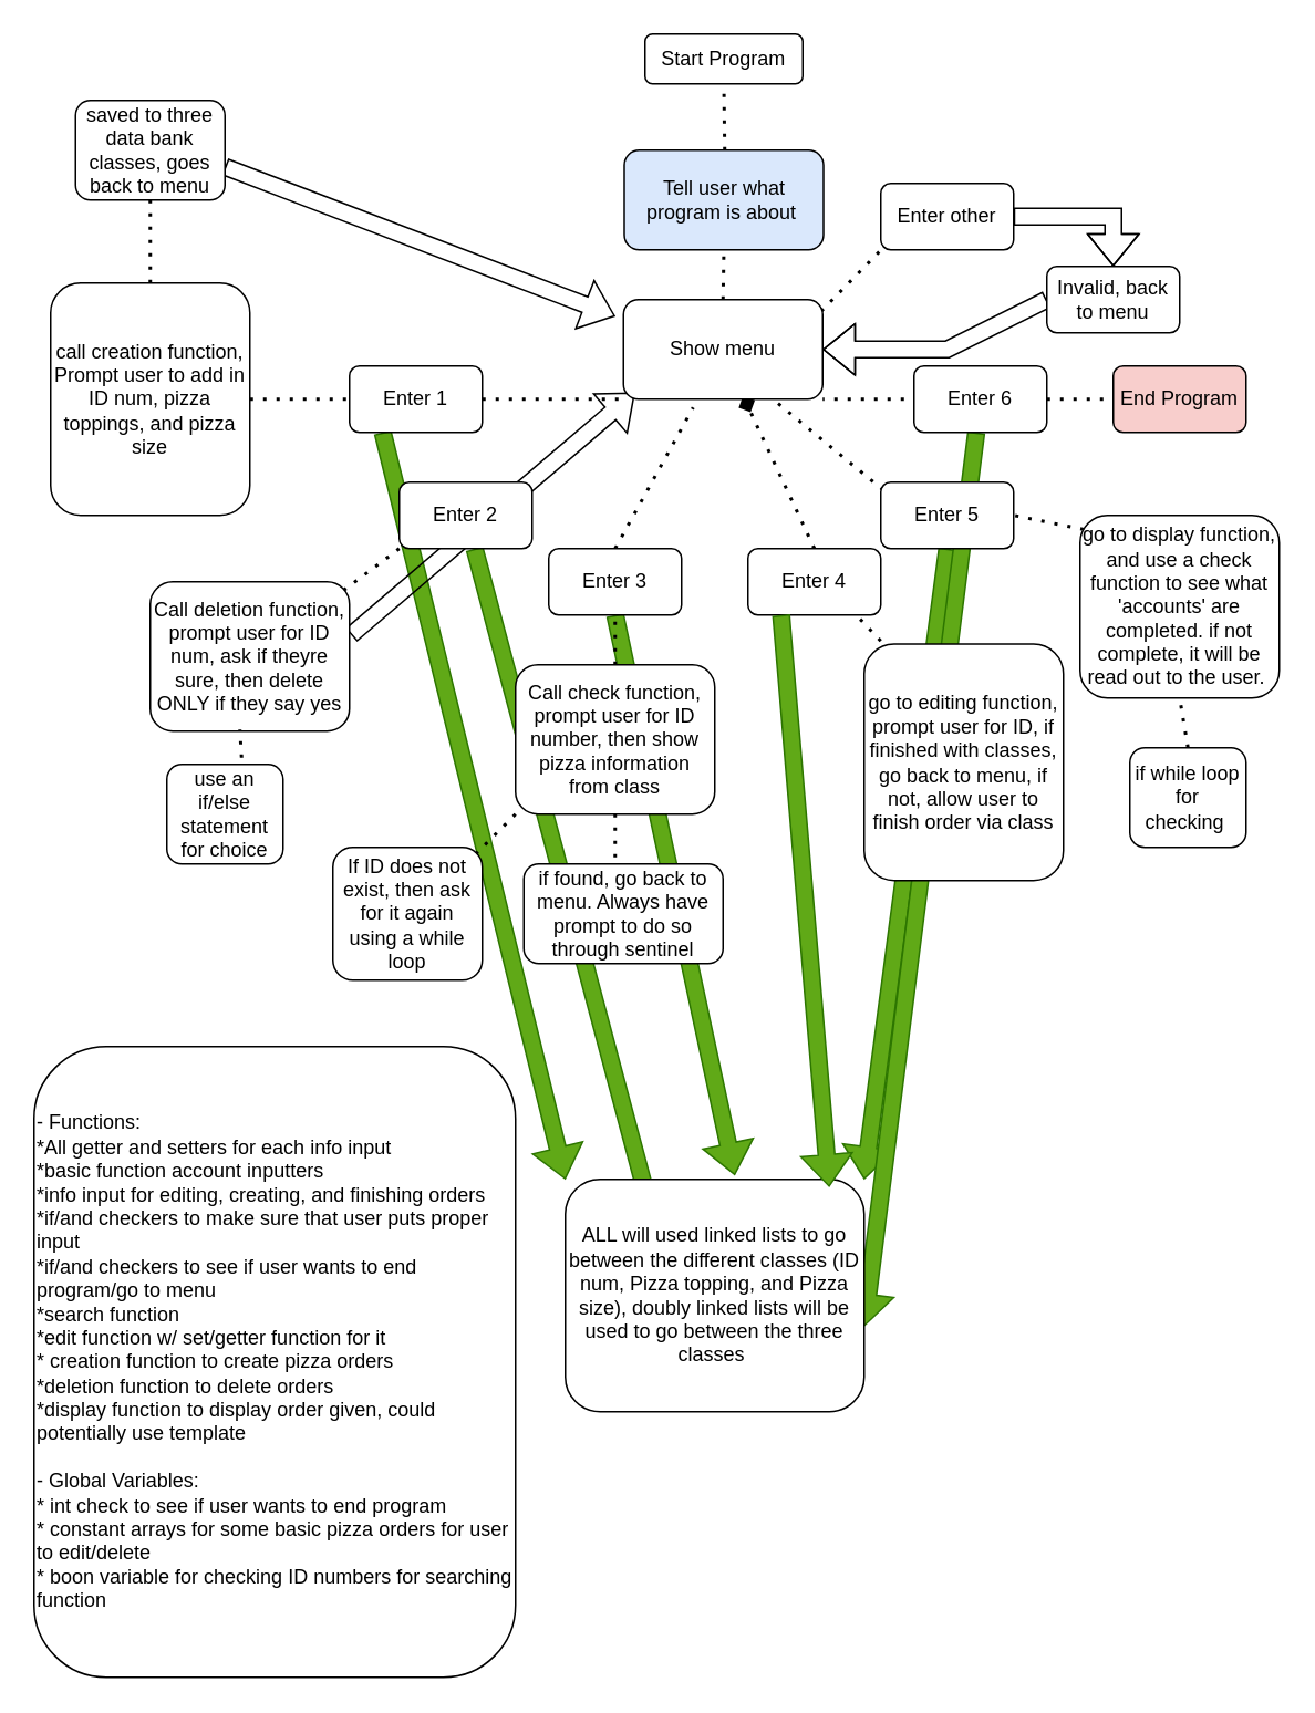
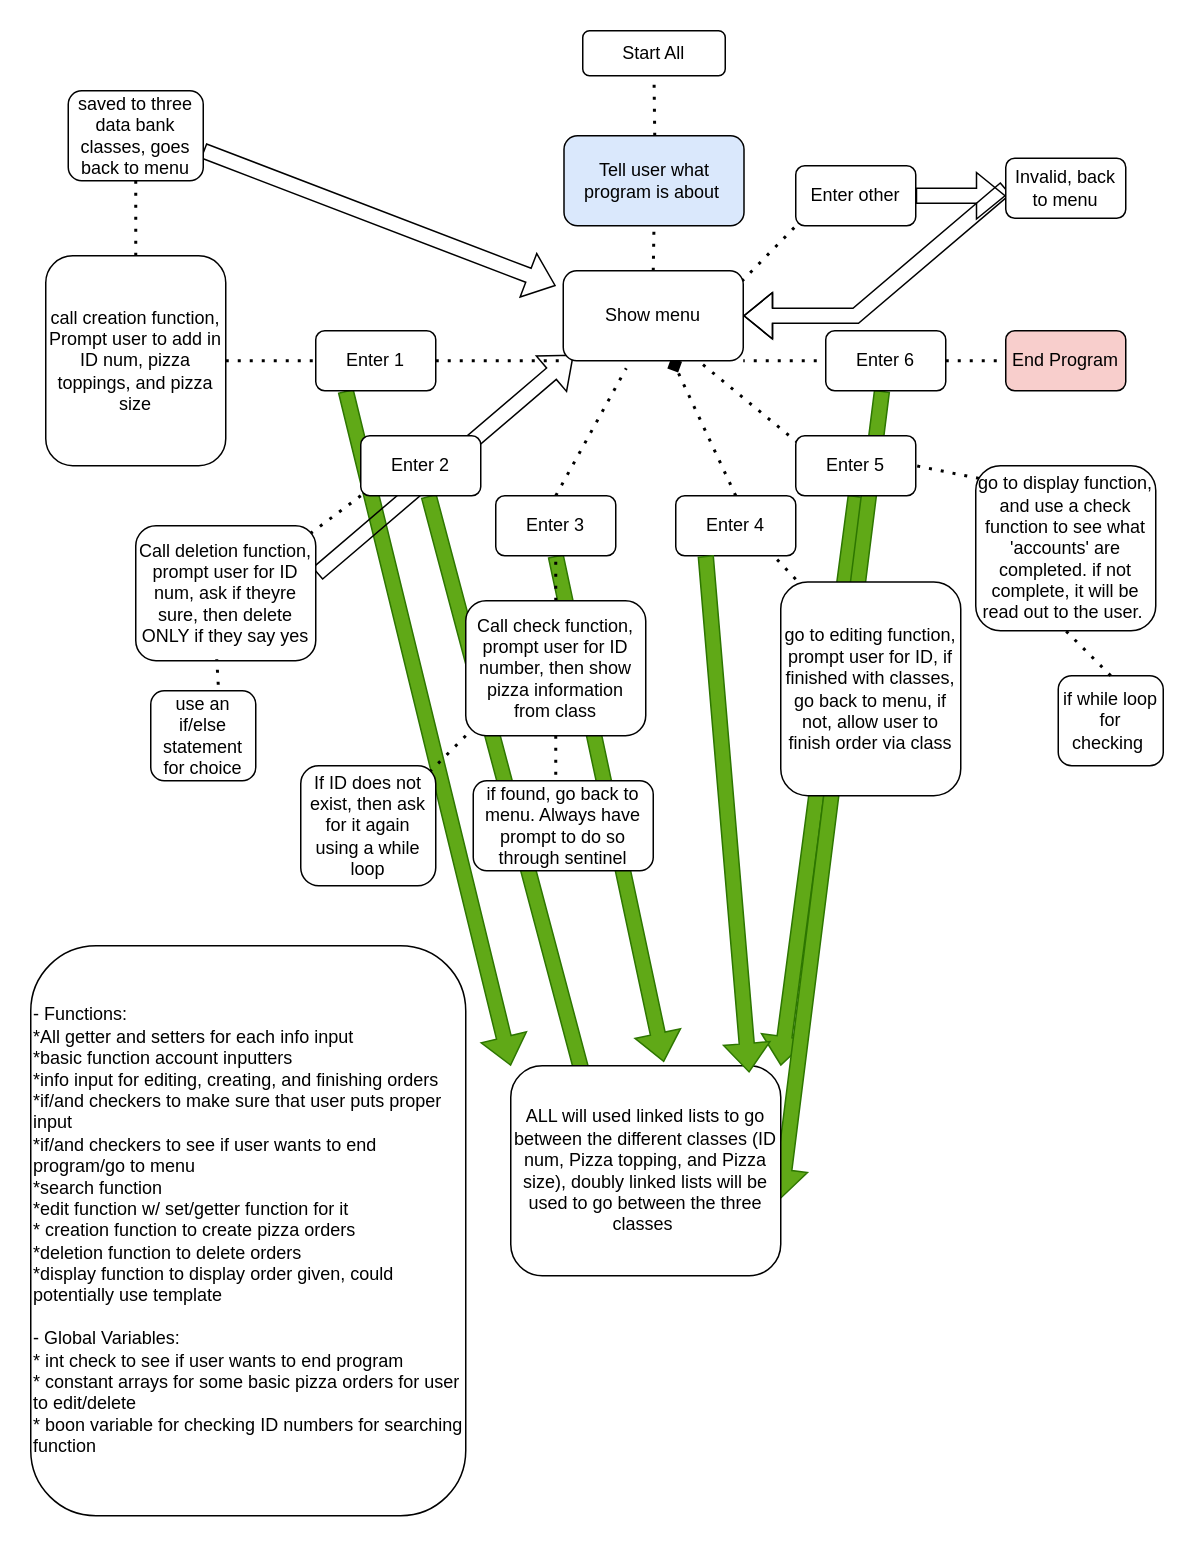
  <mxCell id="0" />
  <mxCell id="1" parent="0" />
  <mxCell id="2" value="" style="shape=flexArrow;endArrow=classic;html=1;rounded=0;exitX=0.25;exitY=1;exitDx=0;exitDy=0;entryX=0;entryY=0;entryDx=0;entryDy=0;fillColor=light-dark(#60a917, #000000);strokeColor=#2D7600;" edge="1" parent="1" source="19" target="48"><mxGeometry width="50" height="50" relative="1" as="geometry"><mxPoint x="410" y="490" as="sourcePoint" /><mxPoint x="460" y="440" as="targetPoint" /></mxGeometry></mxCell>
  <mxCell id="3" value="" style="shape=flexArrow;endArrow=classic;html=1;rounded=0;entryX=0.292;entryY=0.167;entryDx=0;entryDy=0;entryPerimeter=0;fillColor=light-dark(#60a917, #000000);strokeColor=#2D7600;" edge="1" parent="1" source="33" target="48"><mxGeometry width="50" height="50" relative="1" as="geometry"><mxPoint x="410" y="490" as="sourcePoint" /><mxPoint x="460" y="440" as="targetPoint" /></mxGeometry></mxCell>
  <mxCell id="4" value="" style="shape=flexArrow;endArrow=classic;html=1;rounded=0;exitX=0.5;exitY=1;exitDx=0;exitDy=0;entryX=0.567;entryY=-0.017;entryDx=0;entryDy=0;entryPerimeter=0;fillColor=light-dark(#60a917, #000000);strokeColor=#2D7600;" edge="1" parent="1" source="20" target="48"><mxGeometry width="50" height="50" relative="1" as="geometry"><mxPoint x="410" y="490" as="sourcePoint" /><mxPoint x="460" y="440" as="targetPoint" /></mxGeometry></mxCell>
  <mxCell id="5" value="" style="shape=flexArrow;endArrow=classic;html=1;rounded=0;entryX=1;entryY=0;entryDx=0;entryDy=0;exitX=0.5;exitY=1;exitDx=0;exitDy=0;fillColor=light-dark(#60a917, #000000);strokeColor=#2D7600;" edge="1" parent="1" source="22" target="48"><mxGeometry width="50" height="50" relative="1" as="geometry"><mxPoint x="710" y="430" as="sourcePoint" /><mxPoint x="760" y="380" as="targetPoint" /></mxGeometry></mxCell>
  <mxCell id="6" value="" style="shape=flexArrow;endArrow=classic;html=1;rounded=0;entryX=1;entryY=0.633;entryDx=0;entryDy=0;entryPerimeter=0;fillColor=light-dark(#60a917, #000000);strokeColor=#2D7600;" edge="1" parent="1" source="16" target="48"><mxGeometry width="50" height="50" relative="1" as="geometry"><mxPoint x="410" y="490" as="sourcePoint" /><mxPoint x="460" y="440" as="targetPoint" /></mxGeometry></mxCell>
- <mxCell id="7" value="Start Program" style="rounded=1;whiteSpace=wrap;html=1;" parent="1" vertex="1"><mxGeometry x="388" y="20" width="95" height="30" as="geometry" /></mxCell>
+ <mxCell id="7" value="Start All" style="rounded=1;whiteSpace=wrap;html=1;" parent="1" vertex="1"><mxGeometry x="388" y="20" width="95" height="30" as="geometry" /></mxCell>
  <mxCell id="8" value="" style="endArrow=none;dashed=1;html=1;dashPattern=1 3;strokeWidth=2;rounded=0;entryX=0.5;entryY=1;entryDx=0;entryDy=0;" parent="1" target="7" edge="1"><mxGeometry width="50" height="50" relative="1" as="geometry"><mxPoint x="436" y="90" as="sourcePoint" /><mxPoint x="460" y="340" as="targetPoint" /></mxGeometry></mxCell>
  <mxCell id="9" value="Tell user what program is about&amp;nbsp;" style="rounded=1;whiteSpace=wrap;html=1;fillColor=#dae8fc;" parent="1" vertex="1"><mxGeometry x="375.5" y="90" width="120" height="60" as="geometry" /></mxCell>
  <mxCell id="10" value="" style="endArrow=none;dashed=1;html=1;dashPattern=1 3;strokeWidth=2;rounded=0;exitX=0.5;exitY=0;exitDx=0;exitDy=0;entryX=0.5;entryY=1;entryDx=0;entryDy=0;" parent="1" source="34" target="9" edge="1"><mxGeometry width="50" height="50" relative="1" as="geometry"><mxPoint x="410" y="390" as="sourcePoint" /><mxPoint x="420" y="160" as="targetPoint" /></mxGeometry></mxCell>
  <mxCell id="11" value="" style="endArrow=none;dashed=1;html=1;dashPattern=1 3;strokeWidth=2;rounded=0;entryX=0;entryY=1;entryDx=0;entryDy=0;" parent="1" source="19" target="34" edge="1"><mxGeometry width="50" height="50" relative="1" as="geometry"><mxPoint x="230" y="240" as="sourcePoint" /><mxPoint x="460" y="340" as="targetPoint" /></mxGeometry></mxCell>
  <mxCell id="12" value="" style="endArrow=none;dashed=1;html=1;dashPattern=1 3;strokeWidth=2;rounded=0;entryX=0.35;entryY=1.083;entryDx=0;entryDy=0;entryPerimeter=0;exitX=0.5;exitY=0;exitDx=0;exitDy=0;" parent="1" source="20" target="34" edge="1"><mxGeometry width="50" height="50" relative="1" as="geometry"><mxPoint x="420" y="310" as="sourcePoint" /><mxPoint x="460" y="340" as="targetPoint" /></mxGeometry></mxCell>
  <mxCell id="13" value="" style="endArrow=diamond;dashed=1;html=1;dashPattern=1 3;strokeWidth=2;rounded=0;entryX=0.6;entryY=0.967;entryDx=0;entryDy=0;entryPerimeter=0;exitX=0.5;exitY=0;exitDx=0;exitDy=0;" parent="1" source="21" target="34" edge="1"><mxGeometry width="50" height="50" relative="1" as="geometry"><mxPoint x="490" y="340" as="sourcePoint" /><mxPoint x="460" y="340" as="targetPoint" /></mxGeometry></mxCell>
  <mxCell id="14" value="" style="endArrow=none;dashed=1;html=1;dashPattern=1 3;strokeWidth=2;rounded=0;entryX=0.75;entryY=1;entryDx=0;entryDy=0;" parent="1" target="34" edge="1"><mxGeometry width="50" height="50" relative="1" as="geometry"><mxPoint x="550" y="310" as="sourcePoint" /><mxPoint x="460" y="340" as="targetPoint" /></mxGeometry></mxCell>
  <mxCell id="15" value="" style="endArrow=none;dashed=1;html=1;dashPattern=1 3;strokeWidth=2;rounded=0;entryX=1;entryY=1;entryDx=0;entryDy=0;" parent="1" target="34" edge="1"><mxGeometry width="50" height="50" relative="1" as="geometry"><mxPoint x="680" y="240" as="sourcePoint" /><mxPoint x="460" y="340" as="targetPoint" /></mxGeometry></mxCell>
  <mxCell id="16" value="Enter 6" style="rounded=1;whiteSpace=wrap;html=1;" parent="1" vertex="1"><mxGeometry x="550" y="220" width="80" height="40" as="geometry" /></mxCell>
  <mxCell id="17" value="End Program" style="rounded=1;whiteSpace=wrap;html=1;fillColor=#f8cecc;" parent="1" vertex="1"><mxGeometry x="670" y="220" width="80" height="40" as="geometry" /></mxCell>
  <mxCell id="18" value="" style="endArrow=none;dashed=1;html=1;dashPattern=1 3;strokeWidth=2;rounded=0;entryX=0;entryY=1;entryDx=0;entryDy=0;" parent="1" target="19" edge="1"><mxGeometry width="50" height="50" relative="1" as="geometry"><mxPoint x="230" y="240" as="sourcePoint" /><mxPoint x="375" y="240" as="targetPoint" /></mxGeometry></mxCell>
  <mxCell id="19" value="Enter 1" style="rounded=1;whiteSpace=wrap;html=1;" parent="1" vertex="1"><mxGeometry x="210" y="220" width="80" height="40" as="geometry" /></mxCell>
  <mxCell id="20" value="Enter 3" style="rounded=1;whiteSpace=wrap;html=1;" parent="1" vertex="1"><mxGeometry x="330" y="330" width="80" height="40" as="geometry" /></mxCell>
  <mxCell id="21" value="Enter 4" style="rounded=1;whiteSpace=wrap;html=1;" parent="1" vertex="1"><mxGeometry x="450" y="330" width="80" height="40" as="geometry" /></mxCell>
  <mxCell id="22" value="Enter 5" style="rounded=1;whiteSpace=wrap;html=1;" parent="1" vertex="1"><mxGeometry x="530" y="290" width="80" height="40" as="geometry" /></mxCell>
  <mxCell id="23" value="" style="endArrow=none;dashed=1;html=1;dashPattern=1 3;strokeWidth=2;rounded=0;entryX=0;entryY=0.5;entryDx=0;entryDy=0;" parent="1" target="19" edge="1"><mxGeometry width="50" height="50" relative="1" as="geometry"><mxPoint x="150" y="240" as="sourcePoint" /><mxPoint x="460" y="340" as="targetPoint" /></mxGeometry></mxCell>
  <mxCell id="24" value="call creation function, Prompt user to add in ID num, pizza toppings, and pizza size" style="rounded=1;whiteSpace=wrap;html=1;" parent="1" vertex="1"><mxGeometry x="30" y="170" width="120" height="140" as="geometry" /></mxCell>
  <mxCell id="25" value="" style="endArrow=none;dashed=1;html=1;dashPattern=1 3;strokeWidth=2;rounded=0;exitX=0.5;exitY=0;exitDx=0;exitDy=0;" parent="1" source="24" edge="1"><mxGeometry width="50" height="50" relative="1" as="geometry"><mxPoint x="410" y="390" as="sourcePoint" /><mxPoint x="90" y="120" as="targetPoint" /></mxGeometry></mxCell>
  <mxCell id="26" value="" style="endArrow=none;dashed=1;html=1;dashPattern=1 3;strokeWidth=2;rounded=0;exitX=0.992;exitY=0.117;exitDx=0;exitDy=0;exitPerimeter=0;" parent="1" source="34" edge="1"><mxGeometry width="50" height="50" relative="1" as="geometry"><mxPoint x="510" y="210" as="sourcePoint" /><mxPoint x="540" y="140" as="targetPoint" /></mxGeometry></mxCell>
  <mxCell id="27" value="Enter other" style="rounded=1;whiteSpace=wrap;html=1;" parent="1" vertex="1"><mxGeometry x="530" y="110" width="80" height="40" as="geometry" /></mxCell>
  <mxCell id="28" value="" style="shape=flexArrow;endArrow=classic;html=1;rounded=0;exitX=1;exitY=0.5;exitDx=0;exitDy=0;" parent="1" source="27" target="35" edge="1"><mxGeometry width="50" height="50" relative="1" as="geometry"><mxPoint x="410" y="390" as="sourcePoint" /><mxPoint x="460" y="340" as="targetPoint" /><Array as="points"><mxPoint x="670" y="130" /></Array></mxGeometry></mxCell>
  <mxCell id="29" value="" style="shape=flexArrow;endArrow=classic;html=1;rounded=0;exitX=0;exitY=0.5;exitDx=0;exitDy=0;entryX=1;entryY=0.5;entryDx=0;entryDy=0;" parent="1" source="35" target="34" edge="1"><mxGeometry width="50" height="50" relative="1" as="geometry"><mxPoint x="240" y="520" as="sourcePoint" /><mxPoint x="300" y="550" as="targetPoint" /><Array as="points"><mxPoint x="570" y="210" /></Array></mxGeometry></mxCell>
  <mxCell id="30" value="" style="shape=flexArrow;endArrow=classic;html=1;rounded=0;exitX=1;exitY=0.5;exitDx=0;exitDy=0;" parent="1" edge="1"><mxGeometry width="50" height="50" relative="1" as="geometry"><mxPoint x="135" y="100" as="sourcePoint" /><mxPoint x="370" y="190" as="targetPoint" /><Array as="points" /></mxGeometry></mxCell>
  <mxCell id="31" value="" style="endArrow=none;dashed=1;html=1;dashPattern=1 3;strokeWidth=2;rounded=0;entryX=0;entryY=1;entryDx=0;entryDy=0;" parent="1" target="33" edge="1"><mxGeometry width="50" height="50" relative="1" as="geometry"><mxPoint x="200" y="360" as="sourcePoint" /><mxPoint x="460" y="340" as="targetPoint" /></mxGeometry></mxCell>
  <mxCell id="32" value="" style="shape=flexArrow;endArrow=classic;html=1;rounded=0;exitX=1.008;exitY=0.356;exitDx=0;exitDy=0;exitPerimeter=0;entryX=0.058;entryY=0.933;entryDx=0;entryDy=0;entryPerimeter=0;" parent="1" source="37" target="34" edge="1"><mxGeometry width="50" height="50" relative="1" as="geometry"><mxPoint x="410" y="390" as="sourcePoint" /><mxPoint x="460" y="340" as="targetPoint" /></mxGeometry></mxCell>
  <mxCell id="33" value="Enter 2" style="rounded=1;whiteSpace=wrap;html=1;" parent="1" vertex="1"><mxGeometry x="240" y="290" width="80" height="40" as="geometry" /></mxCell>
  <mxCell id="34" value="Show menu" style="rounded=1;whiteSpace=wrap;html=1;" parent="1" vertex="1"><mxGeometry x="375" y="180" width="120" height="60" as="geometry" /></mxCell>
- <mxCell id="35" value="Invalid, back to menu" style="rounded=1;whiteSpace=wrap;html=1;" parent="1" vertex="1"><mxGeometry x="630" y="160" width="80" height="40" as="geometry" /></mxCell>
+ <mxCell id="35" value="Invalid, back to menu" style="rounded=1;whiteSpace=wrap;html=1;" parent="1" vertex="1"><mxGeometry x="670" y="105" width="80" height="40" as="geometry" /></mxCell>
  <mxCell id="36" value="saved to three data bank classes, goes back to menu" style="rounded=1;whiteSpace=wrap;html=1;" parent="1" vertex="1"><mxGeometry x="45" y="60" width="90" height="60" as="geometry" /></mxCell>
  <mxCell id="37" value="Call deletion function, prompt user for ID num, ask if theyre sure, then delete ONLY if they say yes" style="rounded=1;whiteSpace=wrap;html=1;" parent="1" vertex="1"><mxGeometry x="90" y="350" width="120" height="90" as="geometry" /></mxCell>
  <mxCell id="38" value="" style="endArrow=none;dashed=1;html=1;dashPattern=1 3;strokeWidth=2;rounded=0;entryX=0.5;entryY=1;entryDx=0;entryDy=0;" parent="1" target="20" edge="1"><mxGeometry width="50" height="50" relative="1" as="geometry"><mxPoint x="370" y="400" as="sourcePoint" /><mxPoint x="460" y="340" as="targetPoint" /></mxGeometry></mxCell>
  <mxCell id="39" value="Call check function, prompt user for ID number, then show pizza information from class" style="rounded=1;whiteSpace=wrap;html=1;" parent="1" vertex="1"><mxGeometry x="310" y="400" width="120" height="90" as="geometry" /></mxCell>
  <mxCell id="40" value="" style="endArrow=none;dashed=1;html=1;dashPattern=1 3;strokeWidth=2;rounded=0;exitX=0;exitY=1;exitDx=0;exitDy=0;" parent="1" source="39" edge="1"><mxGeometry width="50" height="50" relative="1" as="geometry"><mxPoint x="410" y="390" as="sourcePoint" /><mxPoint x="280" y="520" as="targetPoint" /></mxGeometry></mxCell>
  <mxCell id="41" value="If ID does not exist, then ask for it again using a while loop" style="rounded=1;whiteSpace=wrap;html=1;" parent="1" vertex="1"><mxGeometry x="200" y="510" width="90" height="80" as="geometry" /></mxCell>
  <mxCell id="42" value="" style="endArrow=none;dashed=1;html=1;dashPattern=1 3;strokeWidth=2;rounded=0;exitX=0.5;exitY=1;exitDx=0;exitDy=0;" parent="1" source="39" edge="1"><mxGeometry width="50" height="50" relative="1" as="geometry"><mxPoint x="410" y="390" as="sourcePoint" /><mxPoint x="370" y="520" as="targetPoint" /></mxGeometry></mxCell>
  <mxCell id="43" value="if found, go back to menu. Always have prompt to do so through sentinel" style="rounded=1;whiteSpace=wrap;html=1;" parent="1" vertex="1"><mxGeometry x="315" y="520" width="120" height="60" as="geometry" /></mxCell>
  <mxCell id="44" value="go to editing function, prompt user for ID, if finished with classes, go back to menu, if not, allow user to finish order via class" style="rounded=1;whiteSpace=wrap;html=1;" parent="1" vertex="1"><mxGeometry x="520" y="387.5" width="120" height="142.5" as="geometry" /></mxCell>
  <mxCell id="45" value="" style="endArrow=none;dashed=1;html=1;dashPattern=1 3;strokeWidth=2;rounded=0;entryX=0.838;entryY=1.05;entryDx=0;entryDy=0;entryPerimeter=0;exitX=0.083;exitY=-0.013;exitDx=0;exitDy=0;exitPerimeter=0;" parent="1" source="44" target="21" edge="1"><mxGeometry width="50" height="50" relative="1" as="geometry"><mxPoint x="410" y="390" as="sourcePoint" /><mxPoint x="460" y="340" as="targetPoint" /></mxGeometry></mxCell>
  <mxCell id="46" value="" style="endArrow=none;dashed=1;html=1;dashPattern=1 3;strokeWidth=2;rounded=0;entryX=1;entryY=0.5;entryDx=0;entryDy=0;" parent="1" target="22" edge="1"><mxGeometry width="50" height="50" relative="1" as="geometry"><mxPoint x="660" y="320" as="sourcePoint" /><mxPoint x="460" y="340" as="targetPoint" /></mxGeometry></mxCell>
  <mxCell id="47" value="go to display function, and use a check function to see what 'accounts' are completed. if not complete, it will be read out to the user.&amp;nbsp;" style="rounded=1;whiteSpace=wrap;html=1;" parent="1" vertex="1"><mxGeometry x="650" y="310" width="120" height="110" as="geometry" /></mxCell>
  <mxCell id="48" value="ALL will used linked lists to go between the different classes (ID num, Pizza topping, and Pizza size), doubly linked lists will be used to go between the three classes&amp;nbsp;" style="rounded=1;whiteSpace=wrap;html=1;" vertex="1" parent="1"><mxGeometry x="340" y="710" width="180" height="140" as="geometry" /></mxCell>
  <mxCell id="49" value="" style="shape=flexArrow;endArrow=classic;html=1;rounded=0;exitX=0.25;exitY=1;exitDx=0;exitDy=0;entryX=0.883;entryY=0.033;entryDx=0;entryDy=0;entryPerimeter=0;fillColor=light-dark(#60a917, #000000);strokeColor=#2D7600;" edge="1" parent="1" source="21" target="48"><mxGeometry width="50" height="50" relative="1" as="geometry"><mxPoint x="410" y="490" as="sourcePoint" /><mxPoint x="460" y="440" as="targetPoint" /></mxGeometry></mxCell>
- <mxCell id="50" value="if while loop for checking&amp;nbsp;" style="rounded=1;whiteSpace=wrap;html=1;" vertex="1" parent="1"><mxGeometry x="680" y="450" width="70" height="60" as="geometry" /></mxCell>
+ <mxCell id="50" value="if while loop for checking&amp;nbsp;" style="rounded=1;whiteSpace=wrap;html=1;" vertex="1" parent="1"><mxGeometry x="705" y="450" width="70" height="60" as="geometry" /></mxCell>
  <mxCell id="51" value="use an if/else statement for choice" style="rounded=1;whiteSpace=wrap;html=1;" vertex="1" parent="1"><mxGeometry x="100" y="460" width="70" height="60" as="geometry" /></mxCell>
  <mxCell id="52" value="" style="endArrow=none;dashed=1;html=1;dashPattern=1 3;strokeWidth=2;rounded=0;entryX=0.45;entryY=0.989;entryDx=0;entryDy=0;entryPerimeter=0;exitX=0.643;exitY=-0.067;exitDx=0;exitDy=0;exitPerimeter=0;" edge="1" parent="1" source="51" target="37"><mxGeometry width="50" height="50" relative="1" as="geometry"><mxPoint x="410" y="490" as="sourcePoint" /><mxPoint x="460" y="440" as="targetPoint" /></mxGeometry></mxCell>
  <mxCell id="53" value="" style="endArrow=none;dashed=1;html=1;dashPattern=1 3;strokeWidth=2;rounded=0;entryX=0.5;entryY=1;entryDx=0;entryDy=0;exitX=0.5;exitY=0;exitDx=0;exitDy=0;" edge="1" parent="1" source="50" target="47"><mxGeometry width="50" height="50" relative="1" as="geometry"><mxPoint x="710" y="440" as="sourcePoint" /><mxPoint x="460" y="440" as="targetPoint" /></mxGeometry></mxCell>
  <mxCell id="54" value="- Functions:&lt;div&gt;*All getter and setters for each info input&lt;/div&gt;&lt;div&gt;*basic function account inputters&lt;/div&gt;&lt;div&gt;*info input for editing, creating, and finishing orders&lt;/div&gt;&lt;div&gt;*if/and checkers to make sure that user puts proper input&lt;/div&gt;&lt;div&gt;*if/and checkers to see if user wants to end program/go to menu&lt;/div&gt;&lt;div&gt;*search function&lt;/div&gt;&lt;div&gt;*edit function w/ set/getter function for it&lt;/div&gt;&lt;div&gt;* creation function to create pizza orders&lt;/div&gt;&lt;div&gt;*deletion function to delete orders&lt;/div&gt;&lt;div&gt;*display function to display order given, could potentially use template&lt;/div&gt;&lt;div&gt;&lt;br&gt;&lt;/div&gt;&lt;div&gt;- Global Variables:&lt;/div&gt;&lt;div&gt;* int check to see if user wants to end program&lt;/div&gt;&lt;div&gt;* constant arrays for some basic pizza orders for user to edit/delete&lt;/div&gt;&lt;div&gt;* boon variable for checking ID numbers for searching function&lt;/div&gt;" style="rounded=1;whiteSpace=wrap;html=1;align=left;" vertex="1" parent="1"><mxGeometry x="20" y="630" width="290" height="380" as="geometry" /></mxCell>
